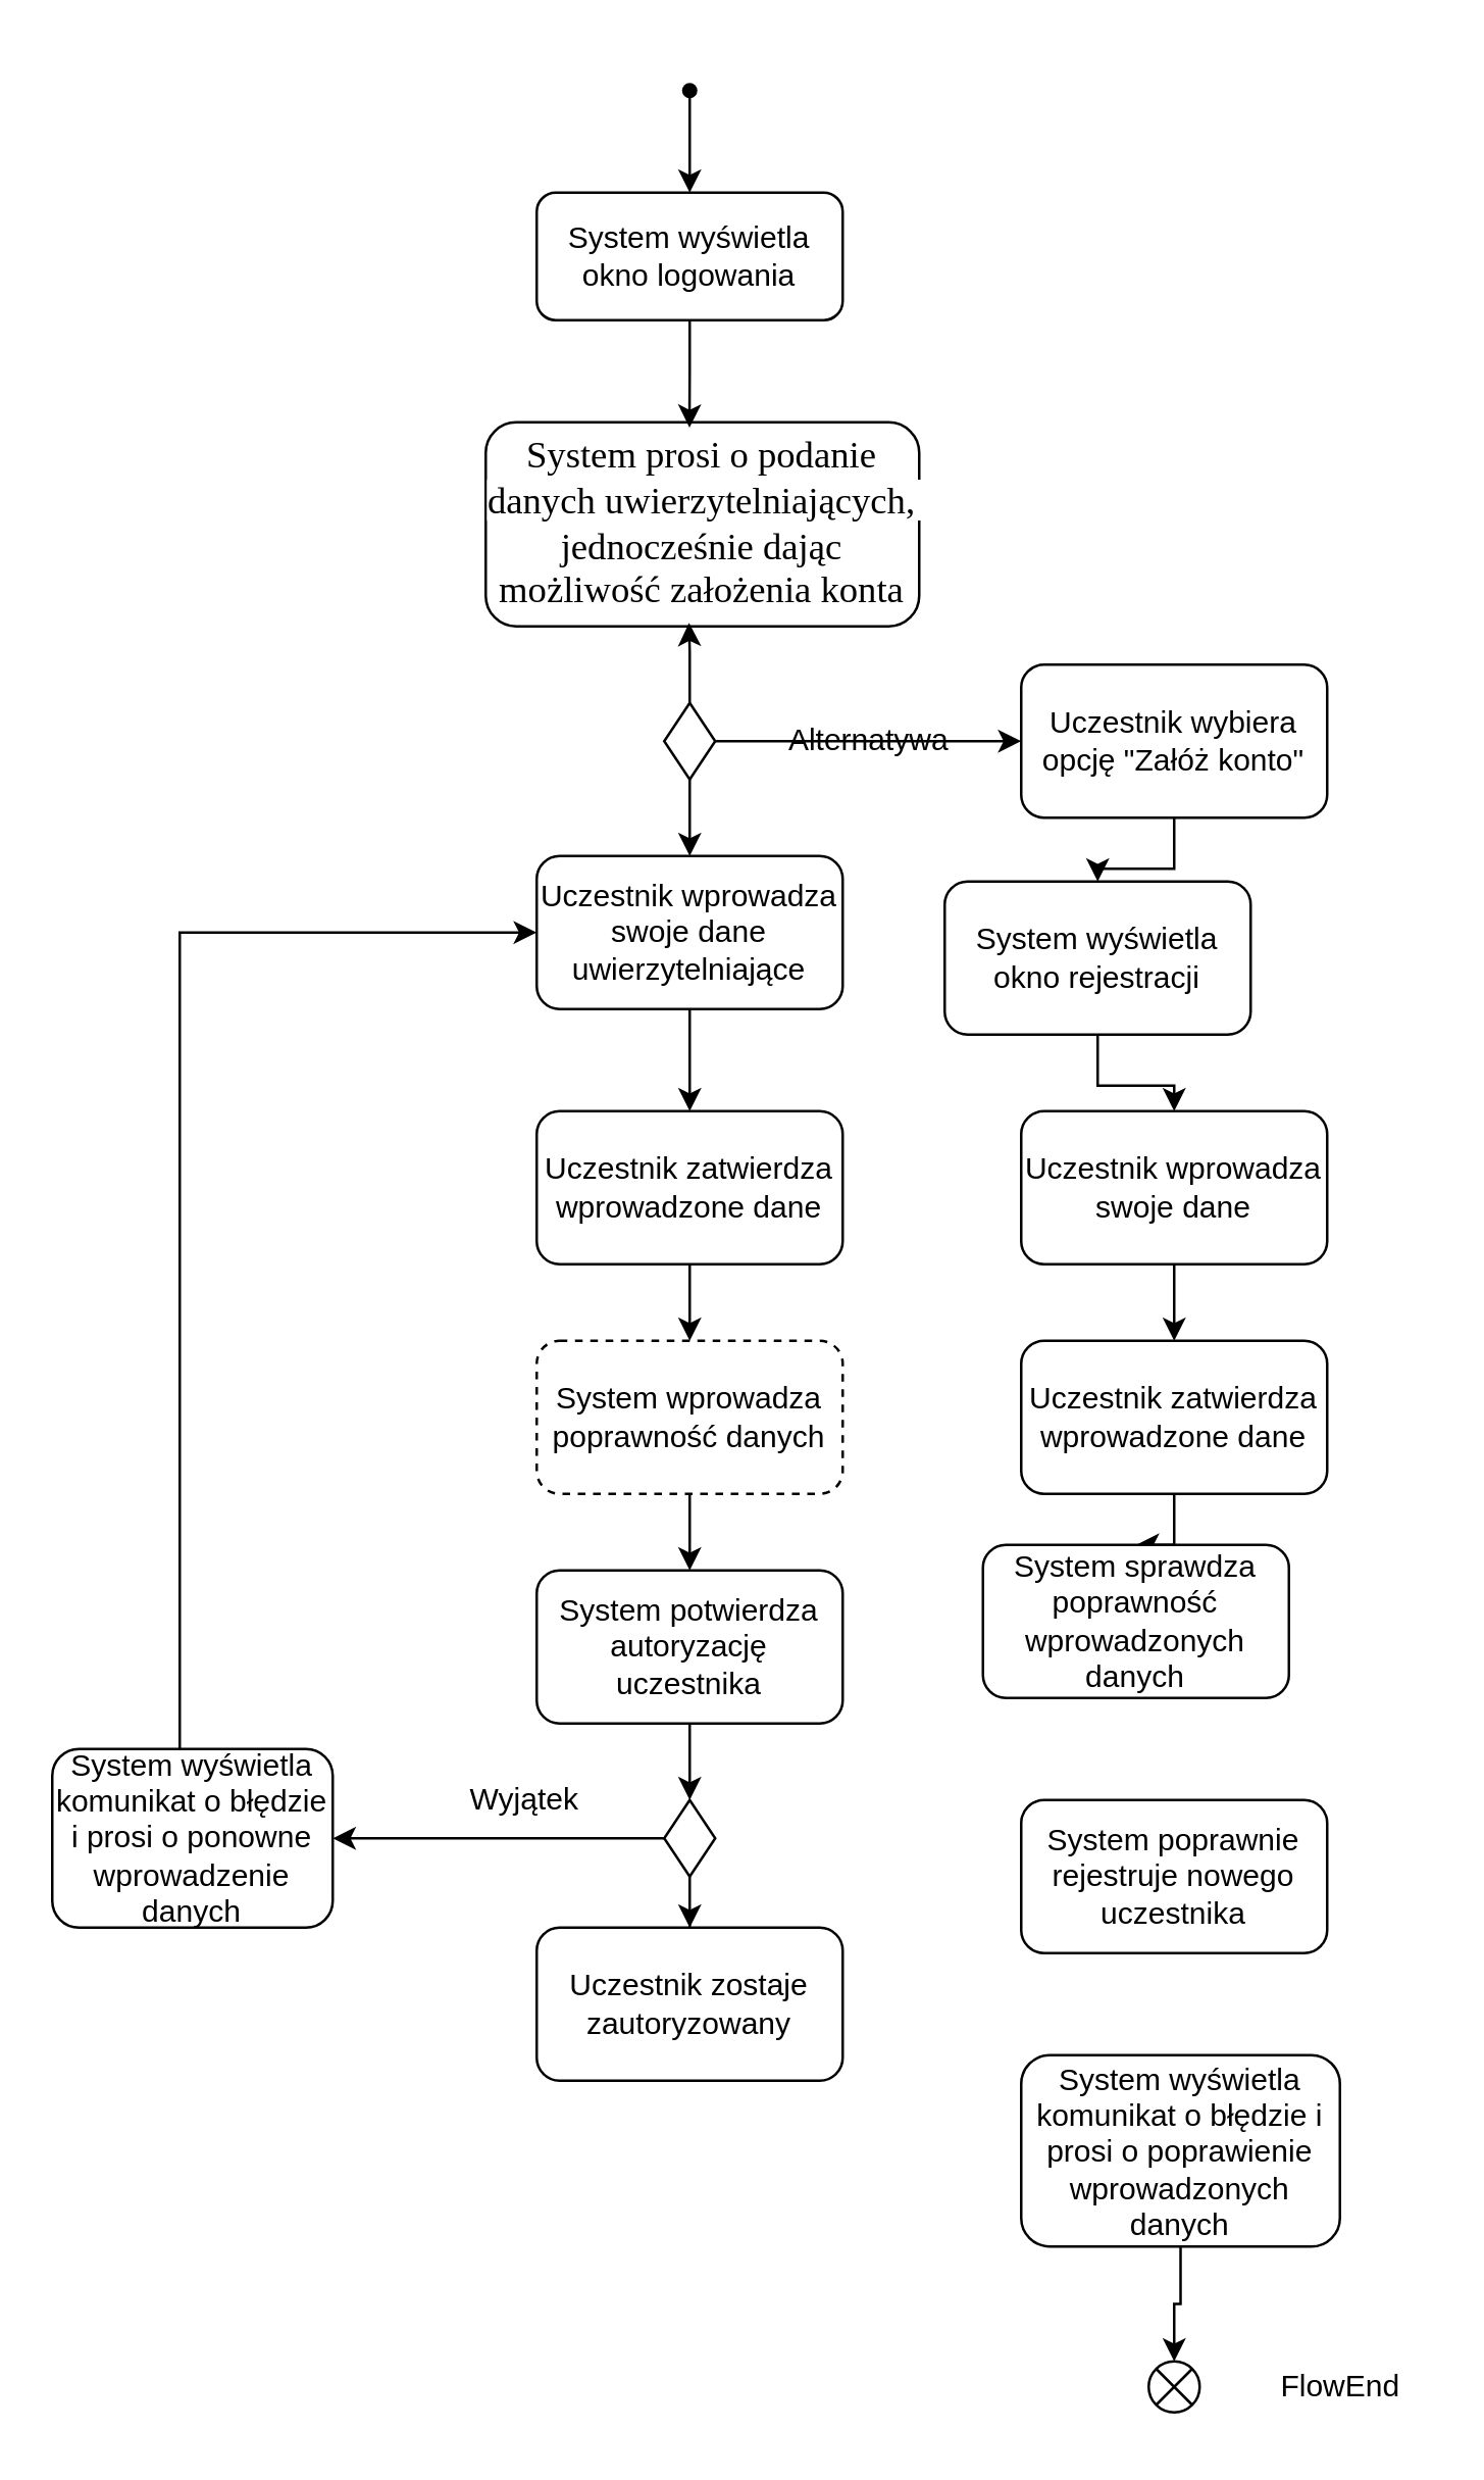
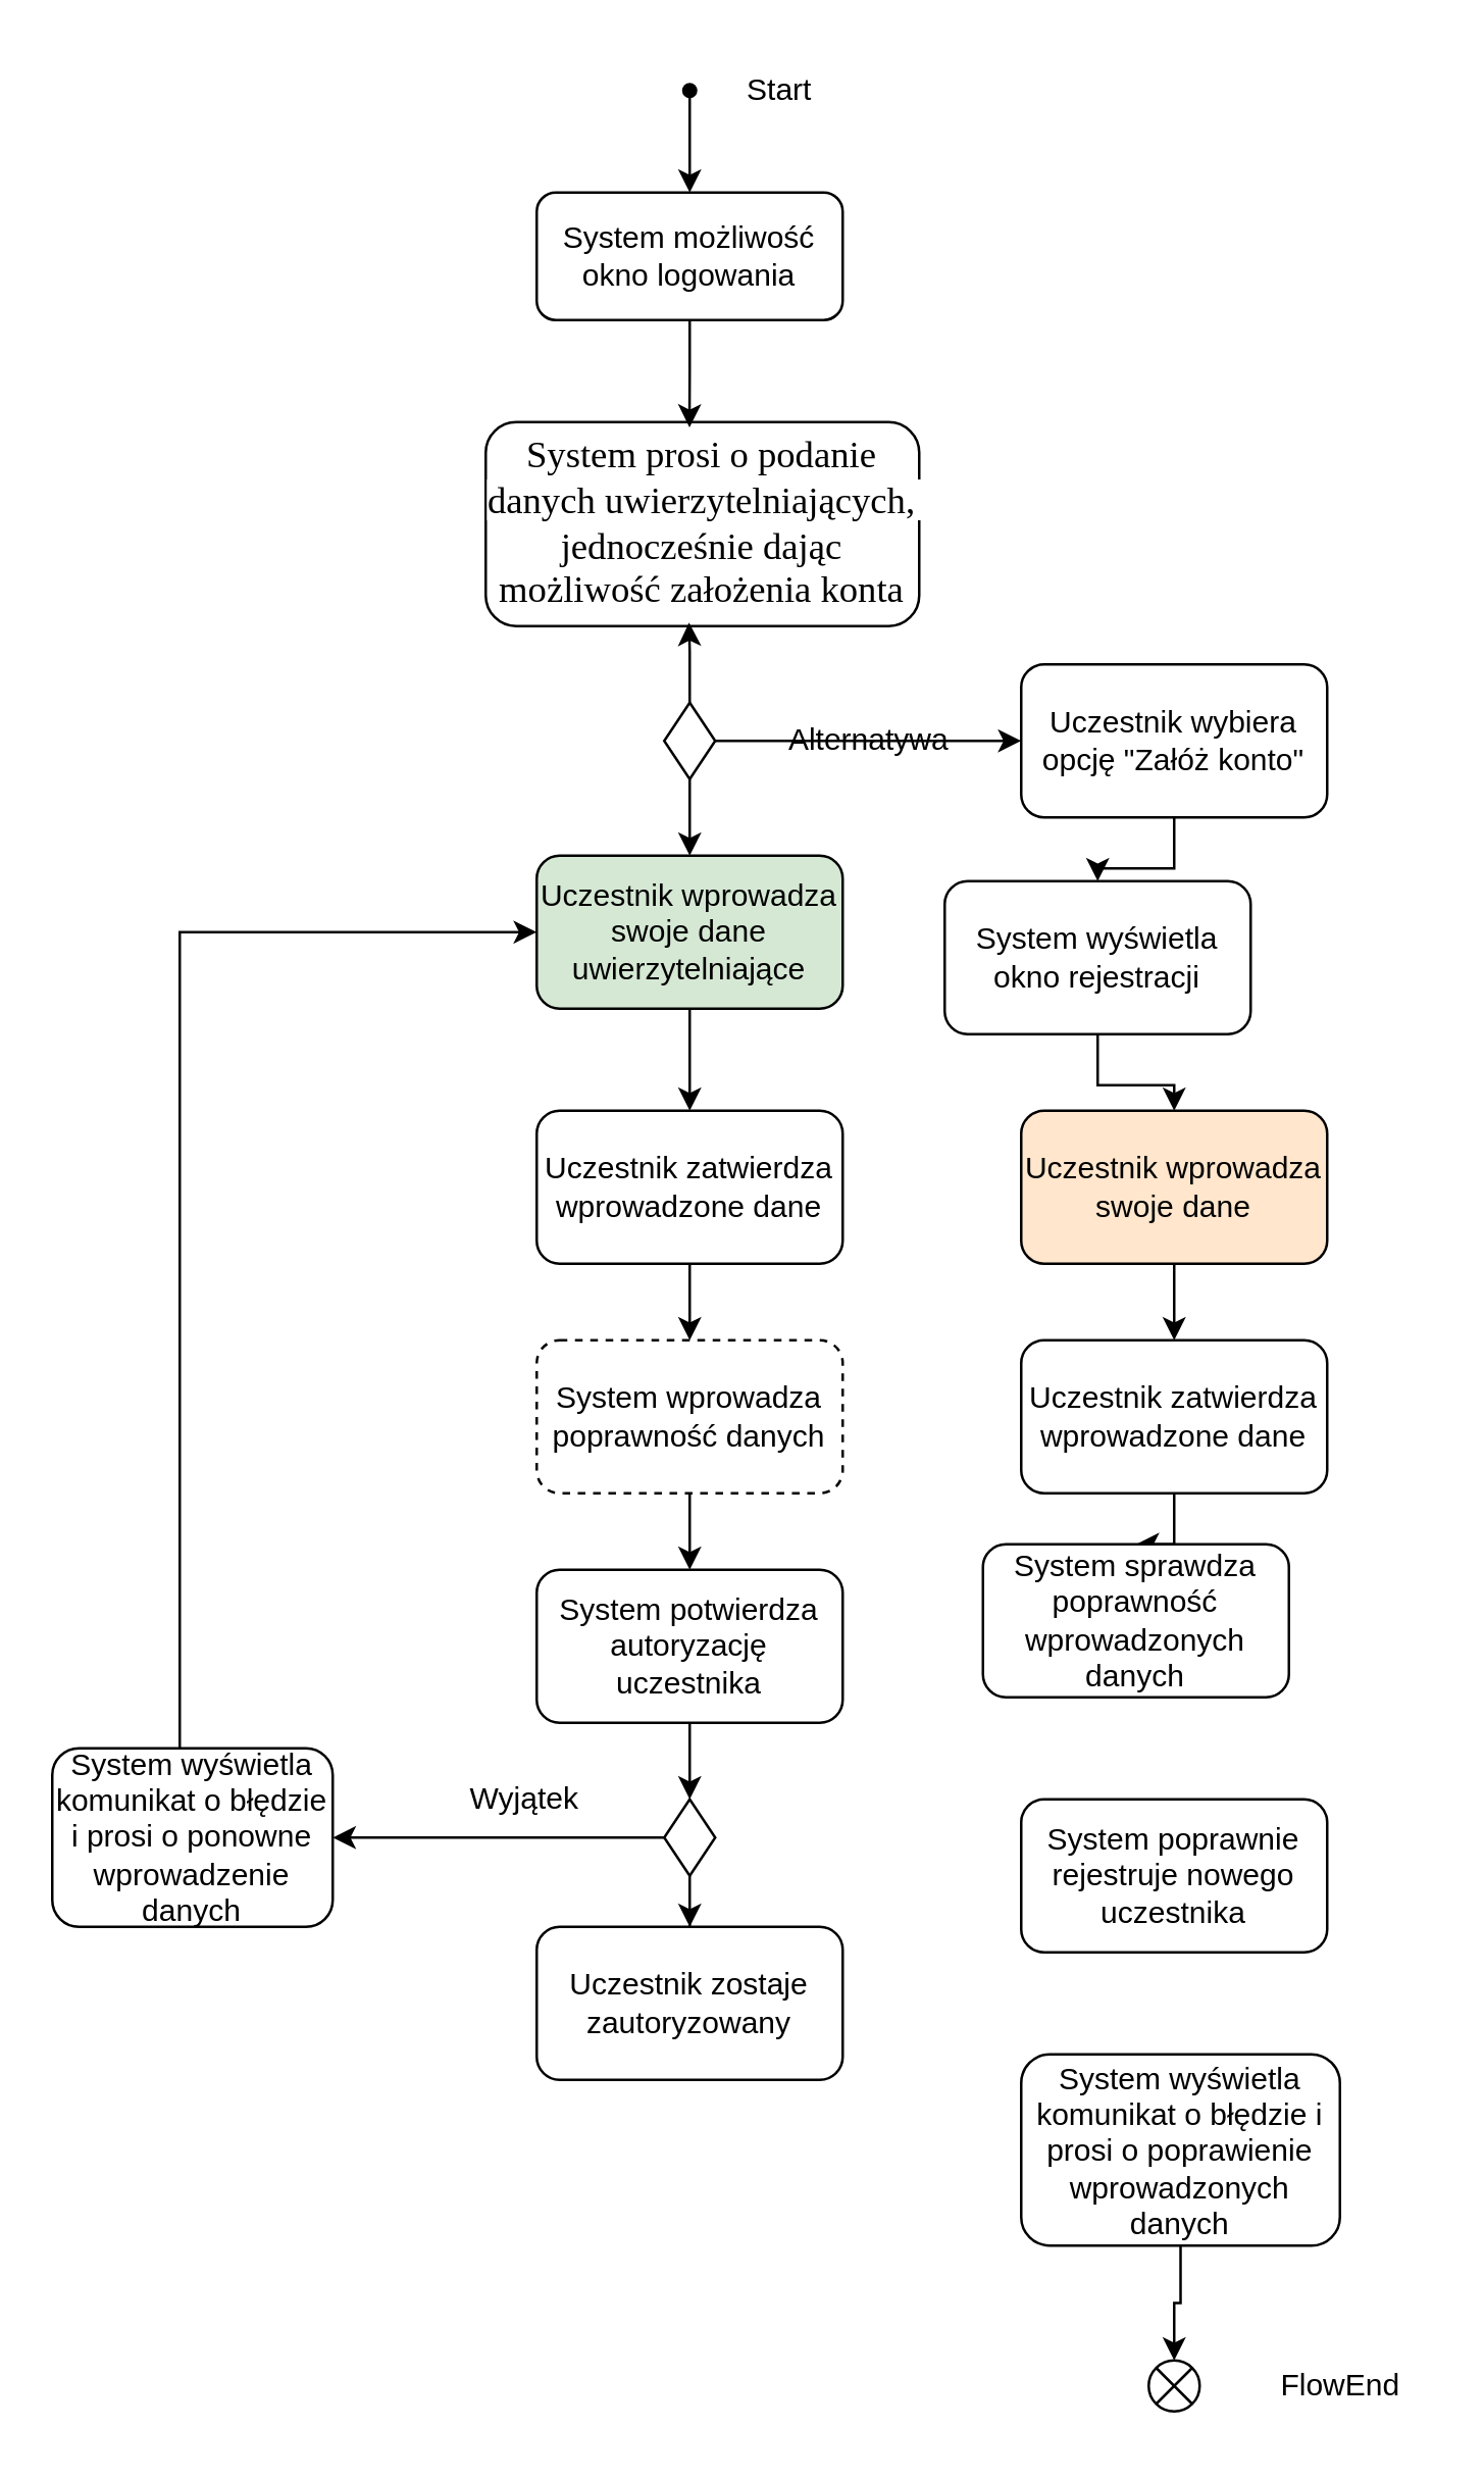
  <mxCell id="0" />
  <mxCell id="1" parent="0" />
- <mxCell id="2" value="System wyświetla okno logowania" style="rounded=1;whiteSpace=wrap;html=1;" vertex="1" parent="1"><mxGeometry x="210" y="75" width="120" height="50" as="geometry" /></mxCell>
+ <mxCell id="2" value="System możliwość okno logowania" style="rounded=1;whiteSpace=wrap;html=1;" vertex="1" parent="1"><mxGeometry x="210" y="75" width="120" height="50" as="geometry" /></mxCell>
  <mxCell id="3" style="edgeStyle=orthogonalEdgeStyle;rounded=0;orthogonalLoop=1;jettySize=auto;html=1;entryX=0.5;entryY=0;entryDx=0;entryDy=0;" edge="1" parent="1" source="4" target="10"><mxGeometry relative="1" as="geometry" /></mxCell>
- <mxCell id="4" value="Uczestnik wprowadza swoje dane uwierzytelniające" style="rounded=1;whiteSpace=wrap;html=1;" vertex="1" parent="1"><mxGeometry x="210" y="335" width="120" height="60" as="geometry" /></mxCell>
+ <mxCell id="4" value="Uczestnik wprowadza swoje dane uwierzytelniające" style="rounded=1;whiteSpace=wrap;html=1;fillColor=#d5e8d4;" vertex="1" parent="1"><mxGeometry x="210" y="335" width="120" height="60" as="geometry" /></mxCell>
  <mxCell id="5" style="edgeStyle=orthogonalEdgeStyle;rounded=0;orthogonalLoop=1;jettySize=auto;html=1;entryX=0.5;entryY=0;entryDx=0;entryDy=0;" edge="1" parent="1" source="6" target="19"><mxGeometry relative="1" as="geometry" /></mxCell>
  <mxCell id="6" value="System potwierdza autoryzację uczestnika" style="rounded=1;whiteSpace=wrap;html=1;" vertex="1" parent="1"><mxGeometry x="210" y="615" width="120" height="60" as="geometry" /></mxCell>
  <mxCell id="7" style="edgeStyle=orthogonalEdgeStyle;rounded=0;orthogonalLoop=1;jettySize=auto;html=1;entryX=0.5;entryY=0;entryDx=0;entryDy=0;" edge="1" parent="1" source="8" target="6"><mxGeometry relative="1" as="geometry" /></mxCell>
  <mxCell id="8" value="System wprowadza poprawność danych" style="rounded=1;whiteSpace=wrap;html=1;dashed=1;" vertex="1" parent="1"><mxGeometry x="210" y="525" width="120" height="60" as="geometry" /></mxCell>
  <mxCell id="9" style="edgeStyle=orthogonalEdgeStyle;rounded=0;orthogonalLoop=1;jettySize=auto;html=1;" edge="1" parent="1" source="10" target="8"><mxGeometry relative="1" as="geometry" /></mxCell>
  <mxCell id="10" value="Uczestnik zatwierdza wprowadzone dane" style="rounded=1;whiteSpace=wrap;html=1;" vertex="1" parent="1"><mxGeometry x="210" y="435" width="120" height="60" as="geometry" /></mxCell>
  <mxCell id="11" value="&lt;span style=&quot;font-family: &amp;quot;Aptos Narrow&amp;quot;; font-size: 14.667px; text-align: start; white-space-collapse: preserve; background-color: rgb(255, 255, 255);&quot;&gt;System prosi o podanie danych uwierzytelniających, jednocześnie dając możliwość założenia konta&lt;/span&gt;" style="rounded=1;whiteSpace=wrap;html=1;" vertex="1" parent="1"><mxGeometry x="190" y="165" width="170" height="80" as="geometry" /></mxCell>
  <mxCell id="12" style="edgeStyle=orthogonalEdgeStyle;rounded=0;orthogonalLoop=1;jettySize=auto;html=1;entryX=0.47;entryY=0.026;entryDx=0;entryDy=0;entryPerimeter=0;" edge="1" parent="1" source="2" target="11"><mxGeometry relative="1" as="geometry" /></mxCell>
  <mxCell id="13" value="Uczestnik zostaje zautoryzowany" style="rounded=1;whiteSpace=wrap;html=1;" vertex="1" parent="1"><mxGeometry x="210" y="755" width="120" height="60" as="geometry" /></mxCell>
  <mxCell id="14" style="edgeStyle=orthogonalEdgeStyle;rounded=0;orthogonalLoop=1;jettySize=auto;html=1;entryX=0.5;entryY=0;entryDx=0;entryDy=0;" edge="1" parent="1" source="16" target="4"><mxGeometry relative="1" as="geometry" /></mxCell>
  <mxCell id="15" style="edgeStyle=orthogonalEdgeStyle;rounded=0;orthogonalLoop=1;jettySize=auto;html=1;entryX=0;entryY=0.5;entryDx=0;entryDy=0;" edge="1" parent="1" source="16"><mxGeometry relative="1" as="geometry"><mxPoint x="400" y="290" as="targetPoint" /></mxGeometry></mxCell>
  <mxCell id="16" value="" style="rhombus;whiteSpace=wrap;html=1;" vertex="1" parent="1"><mxGeometry x="260" y="275" width="20" height="30" as="geometry" /></mxCell>
  <mxCell id="17" style="edgeStyle=orthogonalEdgeStyle;rounded=0;orthogonalLoop=1;jettySize=auto;html=1;" edge="1" parent="1" source="19" target="13"><mxGeometry relative="1" as="geometry" /></mxCell>
  <mxCell id="18" style="edgeStyle=orthogonalEdgeStyle;rounded=0;orthogonalLoop=1;jettySize=auto;html=1;" edge="1" parent="1" source="19" target="39"><mxGeometry relative="1" as="geometry" /></mxCell>
  <mxCell id="19" value="" style="rhombus;whiteSpace=wrap;html=1;" vertex="1" parent="1"><mxGeometry x="260" y="705" width="20" height="30" as="geometry" /></mxCell>
  <mxCell id="20" value="Alternatywa" style="text;html=1;align=center;verticalAlign=middle;resizable=0;points=[];autosize=1;strokeColor=none;fillColor=none;" vertex="1" parent="1"><mxGeometry x="295" y="275" width="90" height="30" as="geometry" /></mxCell>
  <mxCell id="21" value="Wyjątek" style="text;html=1;align=center;verticalAlign=middle;resizable=0;points=[];autosize=1;strokeColor=none;fillColor=none;" vertex="1" parent="1"><mxGeometry x="170" y="690" width="70" height="30" as="geometry" /></mxCell>
  <mxCell id="22" style="edgeStyle=orthogonalEdgeStyle;rounded=0;orthogonalLoop=1;jettySize=auto;html=1;entryX=0.469;entryY=0.983;entryDx=0;entryDy=0;entryPerimeter=0;" edge="1" parent="1" source="16" target="11"><mxGeometry relative="1" as="geometry" /></mxCell>
  <mxCell id="23" style="edgeStyle=orthogonalEdgeStyle;rounded=0;orthogonalLoop=1;jettySize=auto;html=1;" edge="1" parent="1" source="24" target="2"><mxGeometry relative="1" as="geometry" /></mxCell>
  <mxCell id="24" value="" style="shape=waypoint;sketch=0;fillStyle=solid;size=6;pointerEvents=1;points=[];fillColor=none;resizable=0;rotatable=0;perimeter=centerPerimeter;snapToPoint=1;" vertex="1" parent="1"><mxGeometry x="260" y="25" width="20" height="20" as="geometry" /></mxCell>
+ <mxCell id="25" value="Start" style="text;html=1;align=center;verticalAlign=middle;resizable=0;points=[];autosize=1;strokeColor=none;fillColor=none;" vertex="1" parent="1"><mxGeometry x="280" y="20" width="50" height="30" as="geometry" /></mxCell>
  <mxCell id="26" style="edgeStyle=orthogonalEdgeStyle;rounded=0;orthogonalLoop=1;jettySize=auto;html=1;entryX=0.5;entryY=0;entryDx=0;entryDy=0;" edge="1" parent="1" source="27" target="29"><mxGeometry relative="1" as="geometry" /></mxCell>
  <mxCell id="27" value="Uczestnik wybiera opcję &quot;Załóż konto&quot;" style="rounded=1;whiteSpace=wrap;html=1;" vertex="1" parent="1"><mxGeometry x="400" y="260" width="120" height="60" as="geometry" /></mxCell>
  <mxCell id="28" style="edgeStyle=orthogonalEdgeStyle;rounded=0;orthogonalLoop=1;jettySize=auto;html=1;" edge="1" parent="1" source="29" target="31"><mxGeometry relative="1" as="geometry" /></mxCell>
  <mxCell id="29" value="System wyświetla okno rejestracji" style="rounded=1;whiteSpace=wrap;html=1;" vertex="1" parent="1"><mxGeometry x="370" y="345" width="120" height="60" as="geometry" /></mxCell>
  <mxCell id="30" style="edgeStyle=orthogonalEdgeStyle;rounded=0;orthogonalLoop=1;jettySize=auto;html=1;entryX=0.5;entryY=0;entryDx=0;entryDy=0;" edge="1" parent="1" source="31" target="33"><mxGeometry relative="1" as="geometry" /></mxCell>
- <mxCell id="31" value="Uczestnik wprowadza swoje dane" style="rounded=1;whiteSpace=wrap;html=1;" vertex="1" parent="1"><mxGeometry x="400" y="435" width="120" height="60" as="geometry" /></mxCell>
+ <mxCell id="31" value="Uczestnik wprowadza swoje dane" style="rounded=1;whiteSpace=wrap;html=1;fillColor=#ffe6cc;" vertex="1" parent="1"><mxGeometry x="400" y="435" width="120" height="60" as="geometry" /></mxCell>
  <mxCell id="32" style="edgeStyle=orthogonalEdgeStyle;rounded=0;orthogonalLoop=1;jettySize=auto;html=1;" edge="1" parent="1" source="33" target="34"><mxGeometry relative="1" as="geometry" /></mxCell>
  <mxCell id="33" value="Uczestnik zatwierdza wprowadzone dane" style="rounded=1;whiteSpace=wrap;html=1;" vertex="1" parent="1"><mxGeometry x="400" y="525" width="120" height="60" as="geometry" /></mxCell>
  <mxCell id="34" value="System sprawdza poprawność wprowadzonych danych" style="rounded=1;whiteSpace=wrap;html=1;" vertex="1" parent="1"><mxGeometry x="385" y="605" width="120" height="60" as="geometry" /></mxCell>
  <mxCell id="35" value="System poprawnie rejestruje nowego uczestnika" style="rounded=1;whiteSpace=wrap;html=1;" vertex="1" parent="1"><mxGeometry x="400" y="705" width="120" height="60" as="geometry" /></mxCell>
  <mxCell id="36" value="" style="shape=sumEllipse;perimeter=ellipsePerimeter;whiteSpace=wrap;html=1;backgroundOutline=1;" vertex="1" parent="1"><mxGeometry x="450" y="925" width="20" height="20" as="geometry" /></mxCell>
  <mxCell id="37" value="FlowEnd" style="text;html=1;align=center;verticalAlign=middle;resizable=0;points=[];autosize=1;strokeColor=none;fillColor=none;" vertex="1" parent="1"><mxGeometry x="490" y="920" width="70" height="30" as="geometry" /></mxCell>
  <mxCell id="38" style="edgeStyle=orthogonalEdgeStyle;rounded=0;orthogonalLoop=1;jettySize=auto;html=1;entryX=0;entryY=0.5;entryDx=0;entryDy=0;" edge="1" parent="1" source="39" target="4"><mxGeometry relative="1" as="geometry"><Array as="points"><mxPoint x="70" y="365" /></Array></mxGeometry></mxCell>
  <mxCell id="39" value="System wyświetla komunikat o błędzie i prosi o ponowne wprowadzenie danych" style="rounded=1;whiteSpace=wrap;html=1;" vertex="1" parent="1"><mxGeometry x="20" y="685" width="110" height="70" as="geometry" /></mxCell>
  <mxCell id="40" style="edgeStyle=orthogonalEdgeStyle;rounded=0;orthogonalLoop=1;jettySize=auto;html=1;entryX=0.5;entryY=0;entryDx=0;entryDy=0;" edge="1" parent="1" source="41" target="36"><mxGeometry relative="1" as="geometry" /></mxCell>
  <mxCell id="41" value="System wyświetla komunikat o błędzie i prosi o poprawienie wprowadzonych danych" style="rounded=1;whiteSpace=wrap;html=1;" vertex="1" parent="1"><mxGeometry x="400" y="805" width="125" height="75" as="geometry" /></mxCell>
